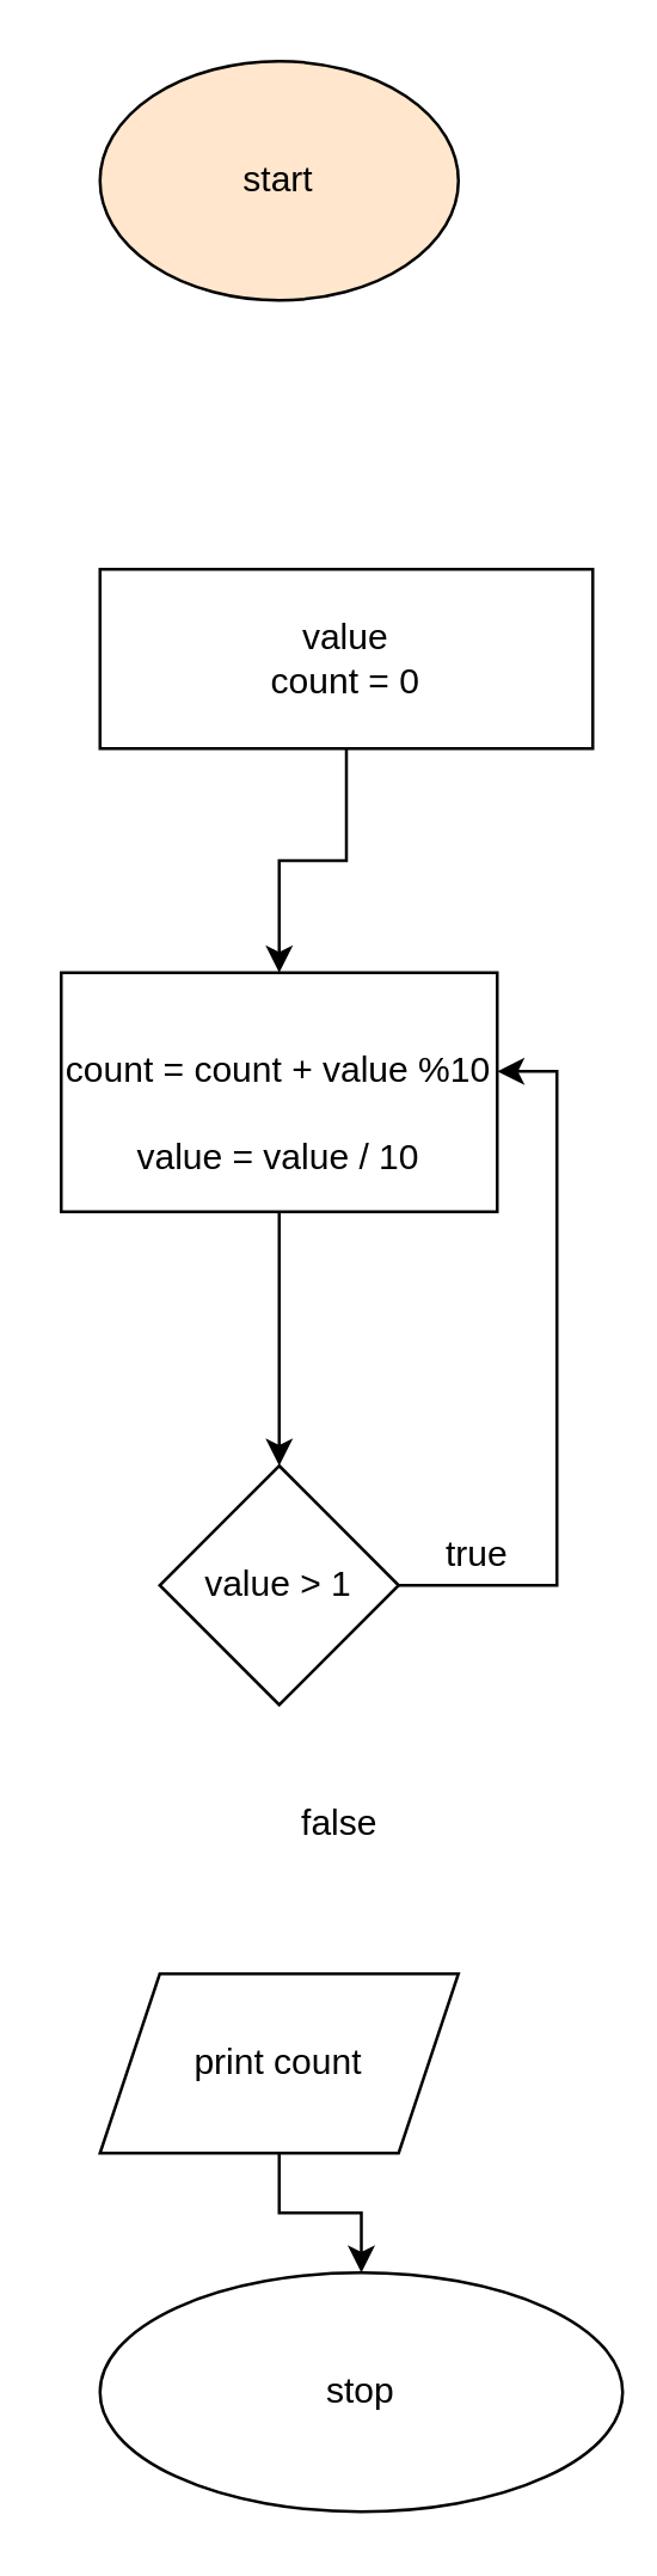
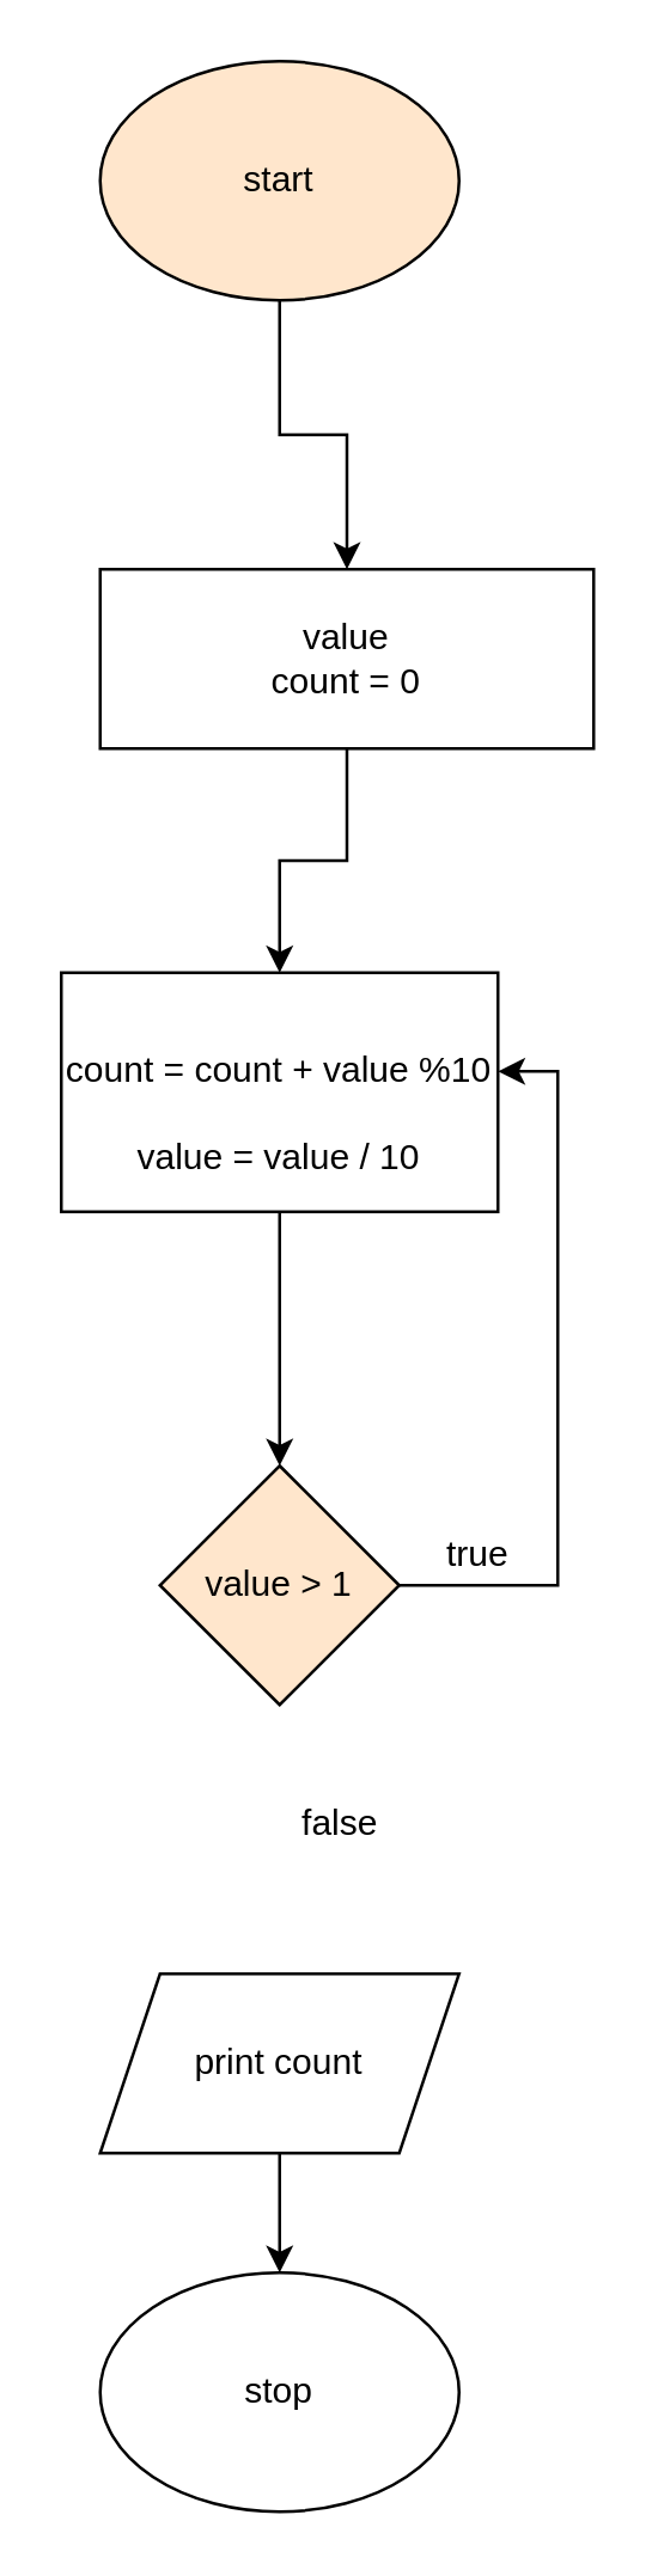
  <mxCell id="0" />
  <mxCell id="1" parent="0" />
+ <mxCell id="2" value="" style="edgeStyle=orthogonalEdgeStyle;rounded=0;orthogonalLoop=1;jettySize=auto;html=1;" edge="1" parent="1" source="3" target="5"><mxGeometry relative="1" as="geometry" /></mxCell>
  <mxCell id="3" value="start" style="ellipse;whiteSpace=wrap;html=1;fillColor=#ffe6cc;" vertex="1" parent="1"><mxGeometry x="33" y="20" width="120" height="80" as="geometry" /></mxCell>
  <mxCell id="4" value="" style="edgeStyle=orthogonalEdgeStyle;rounded=0;orthogonalLoop=1;jettySize=auto;html=1;" edge="1" parent="1" source="5" target="7"><mxGeometry relative="1" as="geometry" /></mxCell>
  <mxCell id="5" value="value&lt;br&gt;count = 0" style="whiteSpace=wrap;html=1;" vertex="1" parent="1"><mxGeometry x="33" y="190" width="165" height="60" as="geometry" /></mxCell>
  <mxCell id="6" value="" style="edgeStyle=orthogonalEdgeStyle;rounded=0;orthogonalLoop=1;jettySize=auto;html=1;" edge="1" parent="1" source="7" target="9"><mxGeometry relative="1" as="geometry" /></mxCell>
  <mxCell id="7" value="&lt;br&gt;count = count + value %10&lt;br&gt;&lt;br&gt;value = value / 10" style="whiteSpace=wrap;html=1;" vertex="1" parent="1"><mxGeometry x="20" y="325" width="146" height="80" as="geometry" /></mxCell>
  <mxCell id="8" style="edgeStyle=orthogonalEdgeStyle;rounded=0;orthogonalLoop=1;jettySize=auto;html=1;entryX=1;entryY=0.413;entryDx=0;entryDy=0;entryPerimeter=0;" edge="1" parent="1" source="9" target="7"><mxGeometry relative="1" as="geometry"><Array as="points"><mxPoint x="186" y="530" /><mxPoint x="186" y="358" /></Array></mxGeometry></mxCell>
- <mxCell id="9" value="value &amp;gt; 1" style="rhombus;whiteSpace=wrap;html=1;" vertex="1" parent="1"><mxGeometry x="53" y="490" width="80" height="80" as="geometry" /></mxCell>
+ <mxCell id="9" value="value &amp;gt; 1" style="rhombus;whiteSpace=wrap;html=1;fillColor=#ffe6cc;" vertex="1" parent="1"><mxGeometry x="53" y="490" width="80" height="80" as="geometry" /></mxCell>
  <mxCell id="10" value="true" style="text;html=1;align=center;verticalAlign=middle;resizable=0;points=[];autosize=1;strokeColor=none;fillColor=none;" vertex="1" parent="1"><mxGeometry x="139" y="505" width="40" height="30" as="geometry" /></mxCell>
  <mxCell id="11" value="" style="edgeStyle=orthogonalEdgeStyle;rounded=0;orthogonalLoop=1;jettySize=auto;html=1;" edge="1" parent="1" source="12" target="14"><mxGeometry relative="1" as="geometry" /></mxCell>
  <mxCell id="12" value="print count" style="shape=parallelogram;perimeter=parallelogramPerimeter;whiteSpace=wrap;html=1;fixedSize=1;" vertex="1" parent="1"><mxGeometry x="33" y="660" width="120" height="60" as="geometry" /></mxCell>
  <mxCell id="13" value="false" style="text;html=1;align=center;verticalAlign=middle;resizable=0;points=[];autosize=1;strokeColor=none;fillColor=none;" vertex="1" parent="1"><mxGeometry x="88" y="595" width="50" height="30" as="geometry" /></mxCell>
- <mxCell id="14" value="stop" style="ellipse;whiteSpace=wrap;html=1;" vertex="1" parent="1"><mxGeometry x="33" y="760" width="175" height="80" as="geometry" /></mxCell>
+ <mxCell id="14" value="stop" style="ellipse;whiteSpace=wrap;html=1;" vertex="1" parent="1"><mxGeometry x="33" y="760" width="120" height="80" as="geometry" /></mxCell>
